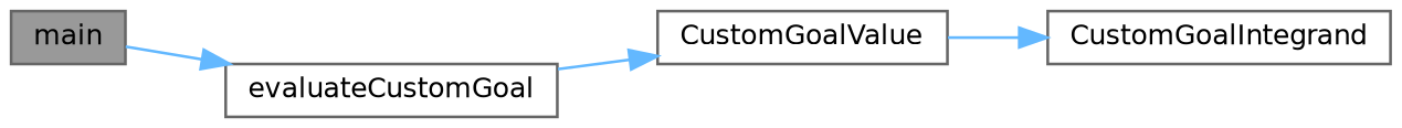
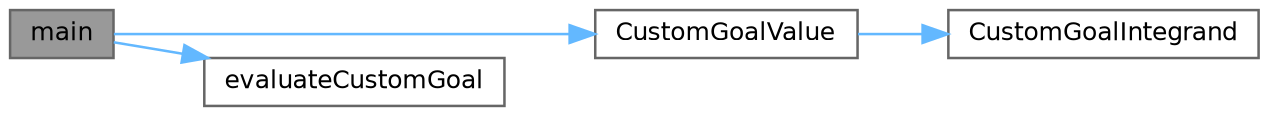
  digraph {
    rankdir=LR
    node [color=grey40 fillcolor=white fontname=Helvetica fontsize=10 shape=box style=filled]
    edge [color=steelblue1 fontname=Helvetica fontsize=10 labelfontname=Helvetica labelfontsize=10 style=solid]
    n1 [color=gray40 fillcolor=grey60 fontcolor=black height=0.2 label=main width=0.4]
    n2 [height=0.2 label=CustomGoalValue width=0.4]
    n3 [height=0.2 label=evaluateCustomGoal width=0.4]
    n4 [height=0.2 label=CustomGoalIntegrand width=0.4]
-   n3 -> n2
+   n1 -> n2
    n1 -> n3
    n2 -> n4
  }
